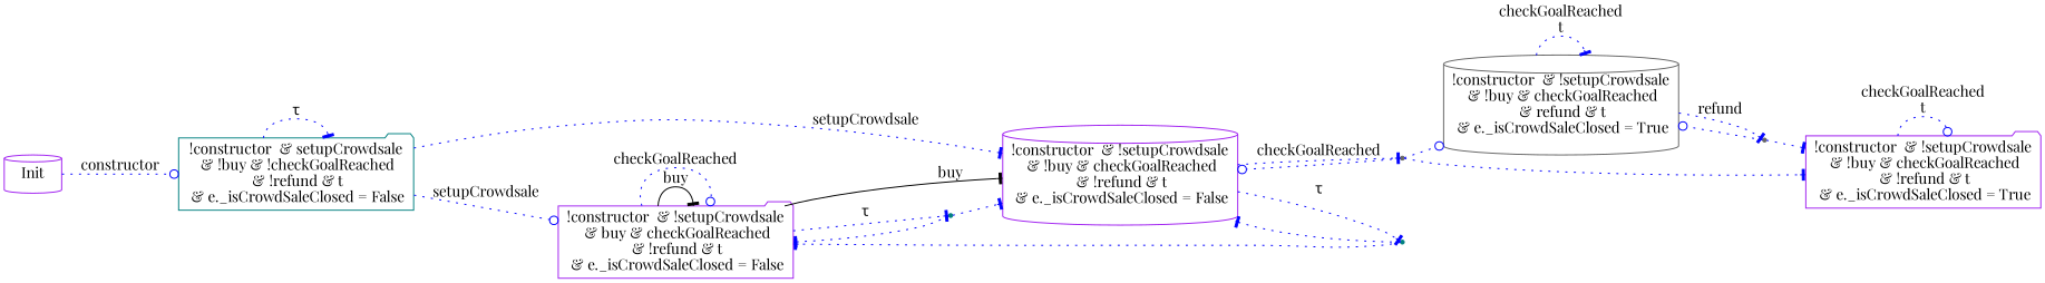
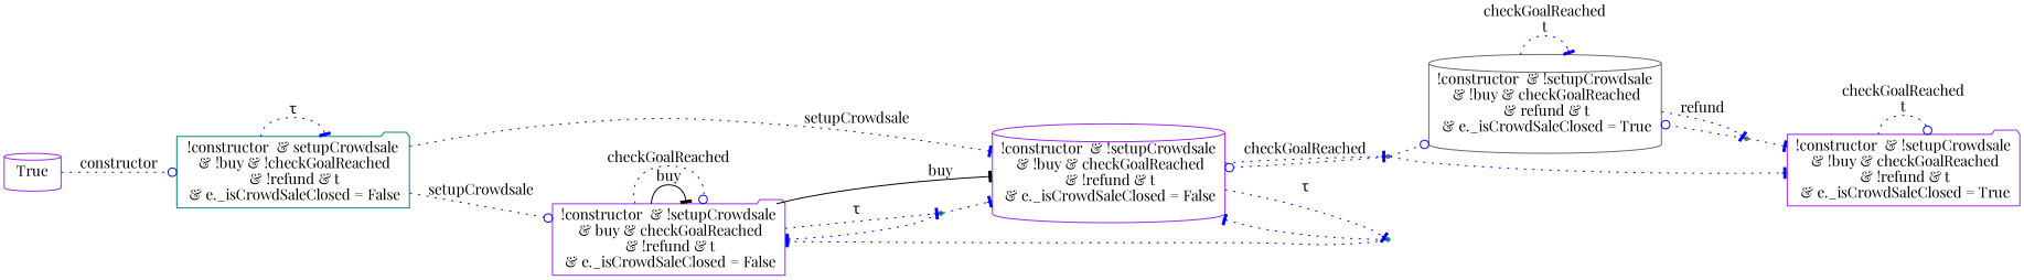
  digraph {
    rankdir=LR
    fontname="Playfair Display"
    node [color=purple shape=point fontname="Playfair Display"]
    edge [color=blue style=dotted arrowhead=tee fontname="Playfair Display"]
-   n1 [label=Init shape=cylinder]
+   n1 [label=True shape=cylinder]
    n2 [label="!constructor  & setupCrowdsale\n & !buy & !checkGoalReached\n & !refund & t\n & e._isCrowdSaleClosed = False" color=teal shape=folder]
    n3 [label="!constructor  & !setupCrowdsale\n & !buy & checkGoalReached\n & refund & t\n & e._isCrowdSaleClosed = True" color=gray40 shape=cylinder]
    S23_refund [color=gray40]
    n5 [label="!constructor  & !setupCrowdsale\n & !buy & checkGoalReached\n & !refund & t\n & e._isCrowdSaleClosed = True" shape=folder]
    n6 [label="!constructor  & !setupCrowdsale\n & buy & checkGoalReached\n & !refund & t\n & e._isCrowdSaleClosed = False" shape=folder]
    n7 [label="!constructor  & !setupCrowdsale\n & !buy & checkGoalReached\n & !refund & t\n & e._isCrowdSaleClosed = False" shape=cylinder]
    "S89_τ" [color=teal]
    S108_checkGoalReached [color=gray40]
    "S108_τ" [color=teal]
    n1 -> n2 [label=constructor arrowhead=odot]
    n2 -> n2 [label="τ"]
    n2 -> n6 [label=setupCrowdsale arrowhead=odot]
    n2 -> n7 [label=setupCrowdsale]
    n3 -> n3 [label="checkGoalReached\nt"]
    n3 -> S23_refund [label=refund]
    S23_refund -> n3 [arrowhead=odot]
    S23_refund -> n5
    n5 -> n5 [label="checkGoalReached\nt" arrowhead=odot]
    n6 -> n6 [color=black label=buy style=""]
    n6 -> n6 [label=checkGoalReached arrowhead=odot]
    n6 -> n7 [color=black label=buy style=""]
    n6 -> "S89_τ" [label="τ"]
    n7 -> S108_checkGoalReached [label=checkGoalReached]
    n7 -> "S108_τ" [label="τ"]
    "S89_τ" -> n6
    "S89_τ" -> n7
    S108_checkGoalReached -> n3 [arrowhead=odot]
    S108_checkGoalReached -> n5
    S108_checkGoalReached -> n7 [arrowhead=odot]
    "S108_τ" -> n6
    "S108_τ" -> n7
  }
